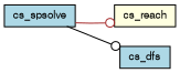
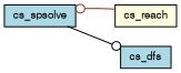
  digraph {
    rankdir=LR
    node [color=black fillcolor=lightblue fontname=FreeSans fontsize=10 shape=record style=filled]
    edge [arrowhead=odot fontname=FreeSans fontsize=10 labelfontname=FreeSans labelfontsize=10 style=solid]
    n1 [fontcolor=black height=0.2 label=cs_spsolve width=0.4]
    n2 [fillcolor=lightyellow height=0.2 label=cs_reach width=0.4]
    n3 [height=0.2 label=cs_dfs width=0.4]
-   n1 -> n2 [color=brown]
+   n2 -> n1 [color=brown]
    n1 -> n3 [color=black]
  }
